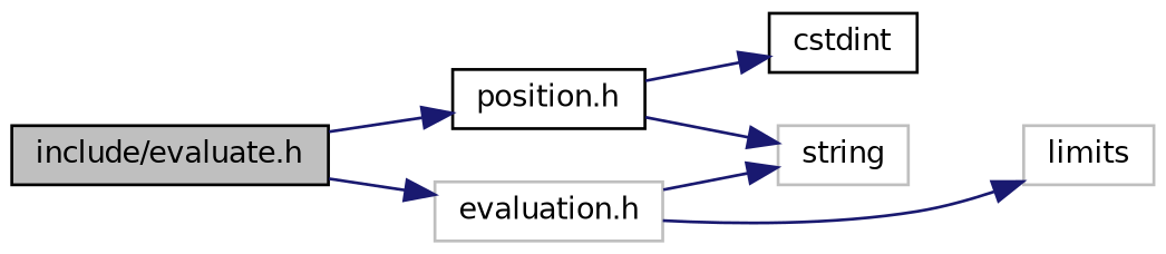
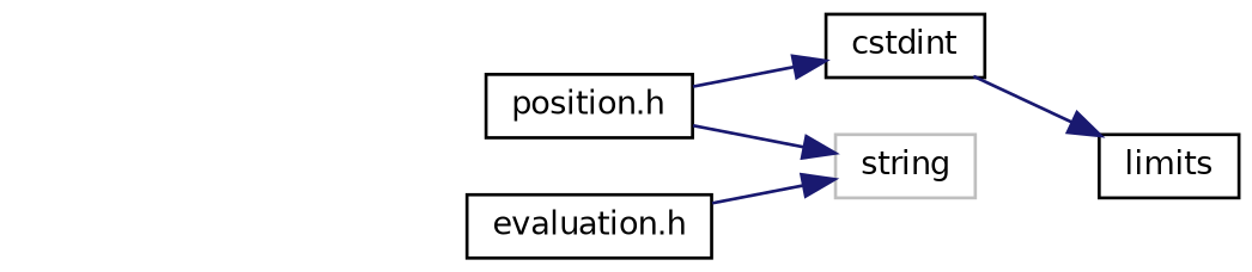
  digraph {
    rankdir=LR
    node [color=black fillcolor=white fontname=Helvetica fontsize=10 shape=record style=filled]
    edge [color=midnightblue fontname=Helvetica fontsize=10 labelfontname=Helvetica labelfontsize=10 style=solid]
-   n1 [fillcolor=grey75 fontcolor=black height=0.2 label="include/evaluate.h" width=0.4]
    n2 [height=0.2 label="position.h" width=0.4]
-   n3 [color=grey75 height=0.2 label="evaluation.h" width=0.4]
+   n3 [height=0.2 label="evaluation.h" width=0.4]
    n4 [height=0.2 label=cstdint width=0.4]
    n5 [color=grey75 height=0.2 label=string width=0.4]
-   n6 [color=grey75 height=0.2 label=limits width=0.4]
-   n1 -> n2
-   n1 -> n3
+   n6 [height=0.2 label=limits width=0.4]
    n2 -> n4
    n2 -> n5
    n3 -> n5
-   n3 -> n6
+   n4 -> n6
  }
